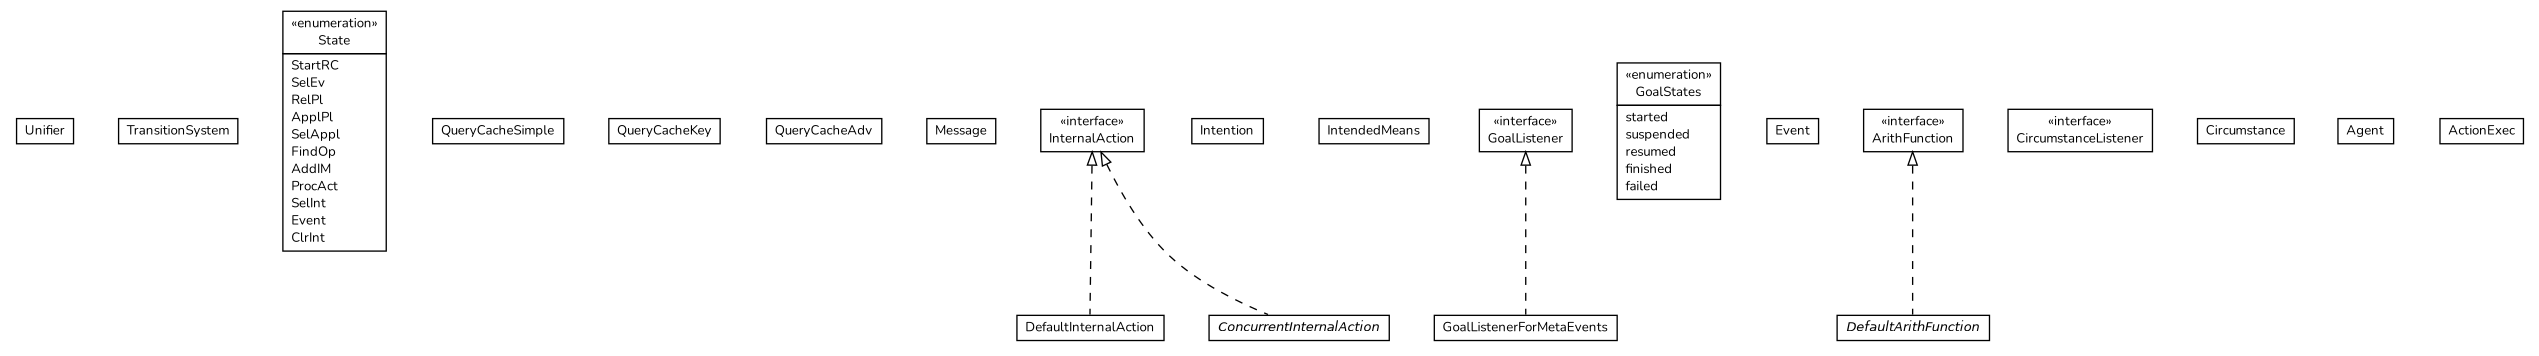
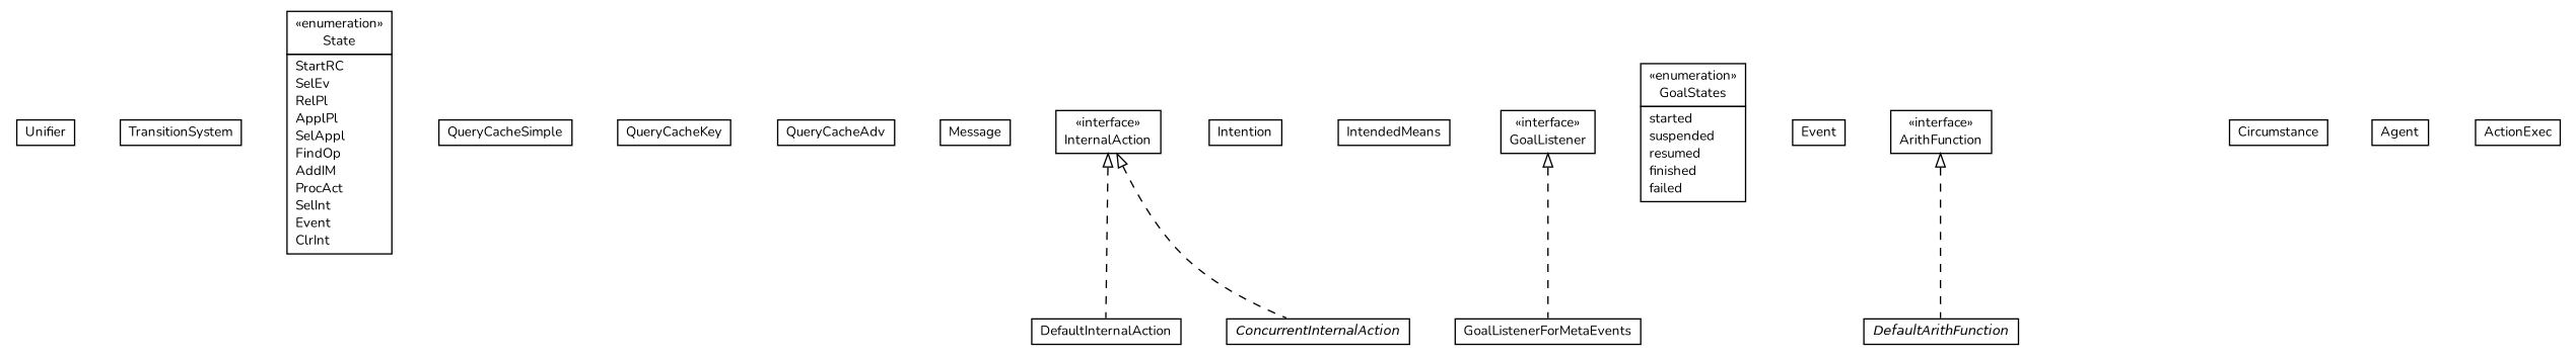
  digraph {
    fontname=Nunito
    nodesep=0.25
    ranksep=0.5
    node [fontcolor=black fontname=Nunito fontsize=10.0 shape=plaintext]
    edge [arrowtail=empty dir=back fontname=Nunito fontsize=10 headport=p labelfontname=Helvetica labelfontsize=10 style=dashed tailport=p]
    n1 [label=<<table title="jason.asSemantics.Unifier" border="0" cellborder="1" cellspacing="0" cellpadding="2" port="p" href="./Unifier.html"> 		<tr><td><table border="0" cellspacing="0" cellpadding="1"> <tr><td align="center" balign="center"> Unifier </td></tr> 		</table></td></tr> 		</table>>]
    n2 [label=<<table title="jason.asSemantics.TransitionSystem" border="0" cellborder="1" cellspacing="0" cellpadding="2" port="p" href="./TransitionSystem.html"> 		<tr><td><table border="0" cellspacing="0" cellpadding="1"> <tr><td align="center" balign="center"> TransitionSystem </td></tr> 		</table></td></tr> 		</table>>]
    n3 [label=<<table title="jason.asSemantics.TransitionSystem.State" border="0" cellborder="1" cellspacing="0" cellpadding="2" port="p" href="./TransitionSystem.State.html"> 		<tr><td><table border="0" cellspacing="0" cellpadding="1"> <tr><td align="center" balign="center"> &#171;enumeration&#187; </td></tr> <tr><td align="center" balign="center"> State </td></tr> 		</table></td></tr> 		<tr><td><table border="0" cellspacing="0" cellpadding="1"> <tr><td align="left" balign="left"> StartRC </td></tr> <tr><td align="left" balign="left"> SelEv </td></tr> <tr><td align="left" balign="left"> RelPl </td></tr> <tr><td align="left" balign="left"> ApplPl </td></tr> <tr><td align="left" balign="left"> SelAppl </td></tr> <tr><td align="left" balign="left"> FindOp </td></tr> <tr><td align="left" balign="left"> AddIM </td></tr> <tr><td align="left" balign="left"> ProcAct </td></tr> <tr><td align="left" balign="left"> SelInt </td></tr> <tr><td align="left" balign="left"> Event </td></tr> <tr><td align="left" balign="left"> ClrInt </td></tr> 		</table></td></tr> 		</table>>]
    n4 [label=<<table title="jason.asSemantics.QueryCacheSimple" border="0" cellborder="1" cellspacing="0" cellpadding="2" port="p" href="./QueryCacheSimple.html"> 		<tr><td><table border="0" cellspacing="0" cellpadding="1"> <tr><td align="center" balign="center"> QueryCacheSimple </td></tr> 		</table></td></tr> 		</table>>]
    n5 [label=<<table title="jason.asSemantics.QueryCacheKey" border="0" cellborder="1" cellspacing="0" cellpadding="2" port="p" href="./QueryCacheKey.html"> 		<tr><td><table border="0" cellspacing="0" cellpadding="1"> <tr><td align="center" balign="center"> QueryCacheKey </td></tr> 		</table></td></tr> 		</table>>]
    n6 [label=<<table title="jason.asSemantics.QueryCacheAdv" border="0" cellborder="1" cellspacing="0" cellpadding="2" port="p" href="./QueryCacheAdv.html"> 		<tr><td><table border="0" cellspacing="0" cellpadding="1"> <tr><td align="center" balign="center"> QueryCacheAdv </td></tr> 		</table></td></tr> 		</table>>]
    n7 [label=<<table title="jason.asSemantics.Message" border="0" cellborder="1" cellspacing="0" cellpadding="2" port="p" href="./Message.html"> 		<tr><td><table border="0" cellspacing="0" cellpadding="1"> <tr><td align="center" balign="center"> Message </td></tr> 		</table></td></tr> 		</table>>]
    n8 [label=<<table title="jason.asSemantics.InternalAction" border="0" cellborder="1" cellspacing="0" cellpadding="2" port="p" href="./InternalAction.html"> 		<tr><td><table border="0" cellspacing="0" cellpadding="1"> <tr><td align="center" balign="center"> &#171;interface&#187; </td></tr> <tr><td align="center" balign="center"> InternalAction </td></tr> 		</table></td></tr> 		</table>>]
    n9 [label=<<table title="jason.asSemantics.DefaultInternalAction" border="0" cellborder="1" cellspacing="0" cellpadding="2" port="p" href="./DefaultInternalAction.html"> 		<tr><td><table border="0" cellspacing="0" cellpadding="1"> <tr><td align="center" balign="center"> DefaultInternalAction </td></tr> 		</table></td></tr> 		</table>>]
    n10 [label=<<table title="jason.asSemantics.ConcurrentInternalAction" border="0" cellborder="1" cellspacing="0" cellpadding="2" port="p" href="./ConcurrentInternalAction.html"> 		<tr><td><table border="0" cellspacing="0" cellpadding="1"> <tr><td align="center" balign="center"><font face="Helvetica-Oblique"> ConcurrentInternalAction </font></td></tr> 		</table></td></tr> 		</table>>]
    n11 [label=<<table title="jason.asSemantics.Intention" border="0" cellborder="1" cellspacing="0" cellpadding="2" port="p" href="./Intention.html"> 		<tr><td><table border="0" cellspacing="0" cellpadding="1"> <tr><td align="center" balign="center"> Intention </td></tr> 		</table></td></tr> 		</table>>]
    n12 [label=<<table title="jason.asSemantics.IntendedMeans" border="0" cellborder="1" cellspacing="0" cellpadding="2" port="p" href="./IntendedMeans.html"> 		<tr><td><table border="0" cellspacing="0" cellpadding="1"> <tr><td align="center" balign="center"> IntendedMeans </td></tr> 		</table></td></tr> 		</table>>]
    n13 [label=<<table title="jason.asSemantics.GoalListenerForMetaEvents" border="0" cellborder="1" cellspacing="0" cellpadding="2" port="p" href="./GoalListenerForMetaEvents.html"> 		<tr><td><table border="0" cellspacing="0" cellpadding="1"> <tr><td align="center" balign="center"> GoalListenerForMetaEvents </td></tr> 		</table></td></tr> 		</table>>]
    n14 [label=<<table title="jason.asSemantics.GoalListener" border="0" cellborder="1" cellspacing="0" cellpadding="2" port="p" href="./GoalListener.html"> 		<tr><td><table border="0" cellspacing="0" cellpadding="1"> <tr><td align="center" balign="center"> &#171;interface&#187; </td></tr> <tr><td align="center" balign="center"> GoalListener </td></tr> 		</table></td></tr> 		</table>>]
    n15 [label=<<table title="jason.asSemantics.GoalListener.GoalStates" border="0" cellborder="1" cellspacing="0" cellpadding="2" port="p" href="./GoalListener.GoalStates.html"> 		<tr><td><table border="0" cellspacing="0" cellpadding="1"> <tr><td align="center" balign="center"> &#171;enumeration&#187; </td></tr> <tr><td align="center" balign="center"> GoalStates </td></tr> 		</table></td></tr> 		<tr><td><table border="0" cellspacing="0" cellpadding="1"> <tr><td align="left" balign="left"> started </td></tr> <tr><td align="left" balign="left"> suspended </td></tr> <tr><td align="left" balign="left"> resumed </td></tr> <tr><td align="left" balign="left"> finished </td></tr> <tr><td align="left" balign="left"> failed </td></tr> 		</table></td></tr> 		</table>>]
    n16 [label=<<table title="jason.asSemantics.Event" border="0" cellborder="1" cellspacing="0" cellpadding="2" port="p" href="./Event.html"> 		<tr><td><table border="0" cellspacing="0" cellpadding="1"> <tr><td align="center" balign="center"> Event </td></tr> 		</table></td></tr> 		</table>>]
    n17 [label=<<table title="jason.asSemantics.DefaultArithFunction" border="0" cellborder="1" cellspacing="0" cellpadding="2" port="p" href="./DefaultArithFunction.html"> 		<tr><td><table border="0" cellspacing="0" cellpadding="1"> <tr><td align="center" balign="center"><font face="Helvetica-Oblique"> DefaultArithFunction </font></td></tr> 		</table></td></tr> 		</table>>]
-   n18 [label=<<table title="jason.asSemantics.CircumstanceListener" border="0" cellborder="1" cellspacing="0" cellpadding="2" port="p" href="./CircumstanceListener.html"> 		<tr><td><table border="0" cellspacing="0" cellpadding="1"> <tr><td align="center" balign="center"> &#171;interface&#187; </td></tr> <tr><td align="center" balign="center"> CircumstanceListener </td></tr> 		</table></td></tr> 		</table>>]
    n19 [label=<<table title="jason.asSemantics.Circumstance" border="0" cellborder="1" cellspacing="0" cellpadding="2" port="p" href="./Circumstance.html"> 		<tr><td><table border="0" cellspacing="0" cellpadding="1"> <tr><td align="center" balign="center"> Circumstance </td></tr> 		</table></td></tr> 		</table>>]
    n20 [label=<<table title="jason.asSemantics.ArithFunction" border="0" cellborder="1" cellspacing="0" cellpadding="2" port="p" href="./ArithFunction.html"> 		<tr><td><table border="0" cellspacing="0" cellpadding="1"> <tr><td align="center" balign="center"> &#171;interface&#187; </td></tr> <tr><td align="center" balign="center"> ArithFunction </td></tr> 		</table></td></tr> 		</table>>]
    n21 [label=<<table title="jason.asSemantics.Agent" border="0" cellborder="1" cellspacing="0" cellpadding="2" port="p" href="./Agent.html"> 		<tr><td><table border="0" cellspacing="0" cellpadding="1"> <tr><td align="center" balign="center"> Agent </td></tr> 		</table></td></tr> 		</table>>]
    n22 [label=<<table title="jason.asSemantics.ActionExec" border="0" cellborder="1" cellspacing="0" cellpadding="2" port="p" href="./ActionExec.html"> 		<tr><td><table border="0" cellspacing="0" cellpadding="1"> <tr><td align="center" balign="center"> ActionExec </td></tr> 		</table></td></tr> 		</table>>]
    n8 -> n9
    n8 -> n10
    n14 -> n13
    n20 -> n17
  }
